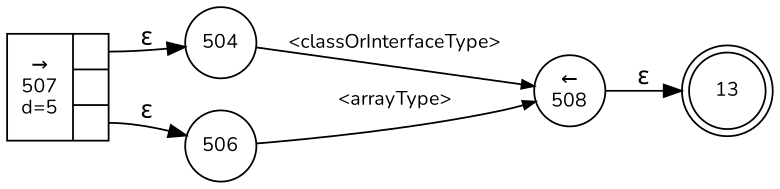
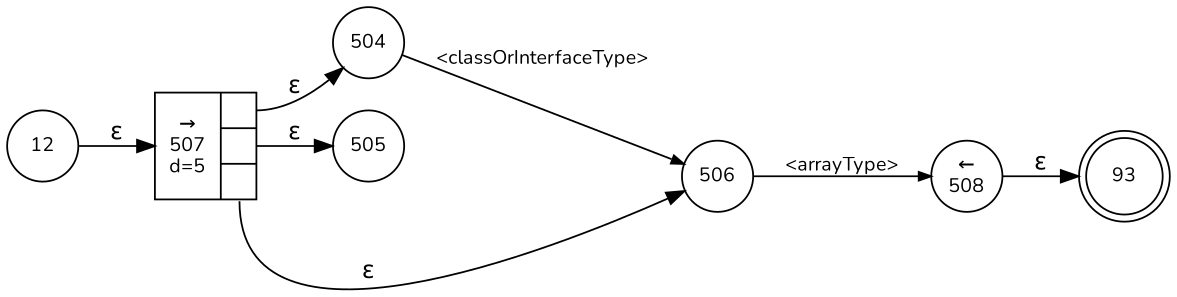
  digraph {
    fontname=Nunito
    rankdir=LR
    node [fixedsize=true fontname=Nunito fontsize=11 shape=circle peripheries=1]
    edge [fontname=Nunito]
-   n1 [label=13 shape=doublecircle width=.6 peripheries=""]
+   n1 [label=93 shape=doublecircle width=.6 peripheries=""]
    n2 [label=504 width=.55]
    n3 [label="&larr;\n508" width=.55]
+   n4 [label=505 width=.55]
    n5 [label=506 width=.55]
    n6 [fixedsize=false label="{&rarr;\n507\nd=5|{<p0>|<p1>|<p2>}}" shape=record]
-   n2 -> n3 [arrowhead=normal arrowsize=.7 fontsize=11 label="<classOrInterfaceType>"]
+   n7 [label=12 width=.55]
+   n2 -> n5 [arrowhead=normal arrowsize=.7 fontsize=11 label="<classOrInterfaceType>"]
    n3 -> n1 [label="&epsilon;"]
    n5 -> n3 [arrowhead=normal arrowsize=.7 fontsize=11 label="<arrayType>"]
    n6 -> n2 [label="&epsilon;" tailport=p0]
+   n6 -> n4 [label="&epsilon;" tailport=p1]
    n6 -> n5 [label="&epsilon;" tailport=p2]
+   n7 -> n6 [label="&epsilon;"]
  }
